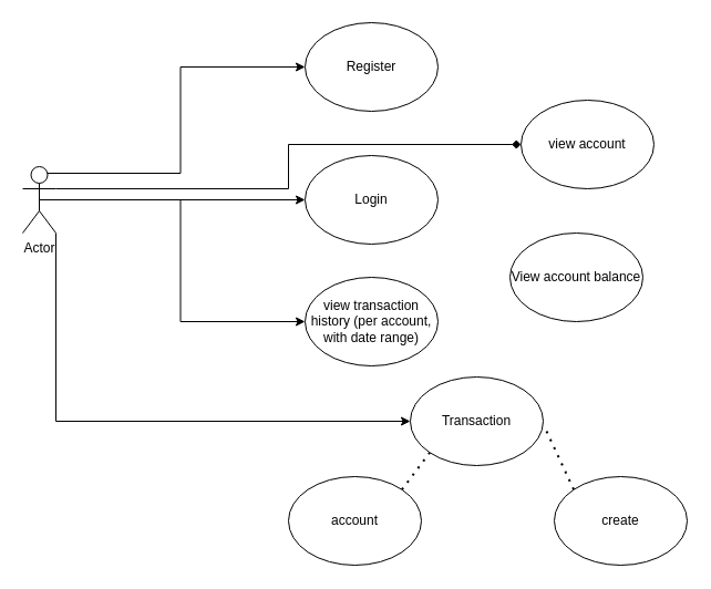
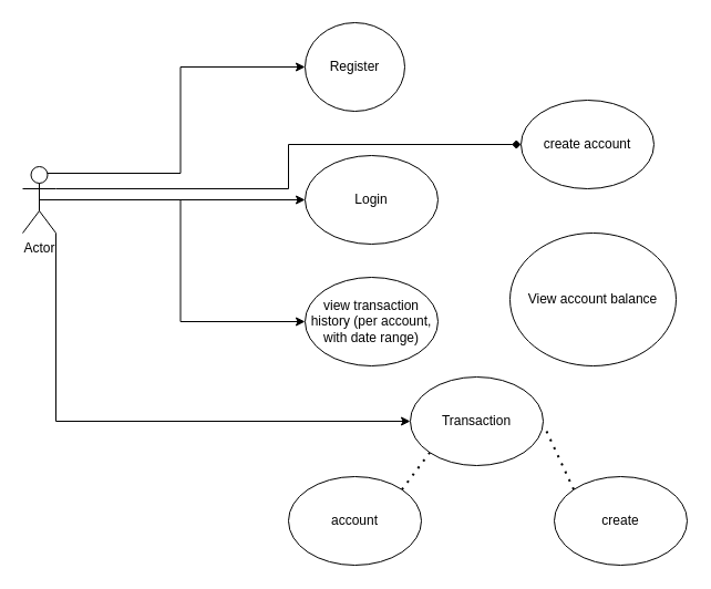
  <mxCell id="0" />
  <mxCell id="1" parent="0" />
  <mxCell id="2" style="edgeStyle=orthogonalEdgeStyle;rounded=0;orthogonalLoop=1;jettySize=auto;html=1;exitX=0.75;exitY=0.1;exitDx=0;exitDy=0;exitPerimeter=0;entryX=0;entryY=0.5;entryDx=0;entryDy=0;" edge="1" parent="1" source="7" target="8"><mxGeometry relative="1" as="geometry" /></mxCell>
  <mxCell id="3" style="edgeStyle=orthogonalEdgeStyle;rounded=0;orthogonalLoop=1;jettySize=auto;html=1;exitX=1;exitY=0.333;exitDx=0;exitDy=0;exitPerimeter=0;endArrow=diamond;" edge="1" parent="1" source="7" target="10"><mxGeometry relative="1" as="geometry" /></mxCell>
  <mxCell id="4" style="edgeStyle=orthogonalEdgeStyle;rounded=0;orthogonalLoop=1;jettySize=auto;html=1;exitX=0.5;exitY=0.5;exitDx=0;exitDy=0;exitPerimeter=0;" edge="1" parent="1" source="7" target="9"><mxGeometry relative="1" as="geometry" /></mxCell>
  <mxCell id="5" style="edgeStyle=orthogonalEdgeStyle;rounded=0;orthogonalLoop=1;jettySize=auto;html=1;exitX=0.5;exitY=0.5;exitDx=0;exitDy=0;exitPerimeter=0;entryX=0;entryY=0.5;entryDx=0;entryDy=0;" edge="1" parent="1" source="7" target="11"><mxGeometry relative="1" as="geometry" /></mxCell>
  <mxCell id="6" style="edgeStyle=orthogonalEdgeStyle;rounded=0;orthogonalLoop=1;jettySize=auto;html=1;exitX=1;exitY=1;exitDx=0;exitDy=0;exitPerimeter=0;entryX=0;entryY=0.5;entryDx=0;entryDy=0;" edge="1" parent="1" source="7" target="13"><mxGeometry relative="1" as="geometry" /></mxCell>
  <mxCell id="7" value="Actor" style="shape=umlActor;verticalLabelPosition=bottom;verticalAlign=top;html=1;outlineConnect=0;" vertex="1" parent="1"><mxGeometry x="20" y="150" width="30" height="60" as="geometry" /></mxCell>
- <mxCell id="8" value="Register" style="ellipse;whiteSpace=wrap;html=1;" vertex="1" parent="1"><mxGeometry x="275" y="20" width="120" height="80" as="geometry" /></mxCell>
+ <mxCell id="8" value="Register" style="ellipse;whiteSpace=wrap;html=1;" vertex="1" parent="1"><mxGeometry x="275" y="20" width="90" height="80" as="geometry" /></mxCell>
  <mxCell id="9" value="Login" style="ellipse;whiteSpace=wrap;html=1;" vertex="1" parent="1"><mxGeometry x="275" y="140" width="120" height="80" as="geometry" /></mxCell>
- <mxCell id="10" value="view account" style="ellipse;whiteSpace=wrap;html=1;" vertex="1" parent="1"><mxGeometry x="470" y="90" width="120" height="80" as="geometry" /></mxCell>
+ <mxCell id="10" value="create account" style="ellipse;whiteSpace=wrap;html=1;" vertex="1" parent="1"><mxGeometry x="470" y="90" width="120" height="80" as="geometry" /></mxCell>
  <mxCell id="11" value="view transaction history (per account, with date range)" style="ellipse;whiteSpace=wrap;html=1;" vertex="1" parent="1"><mxGeometry x="275" y="250" width="120" height="80" as="geometry" /></mxCell>
- <mxCell id="12" value="View account balance" style="ellipse;whiteSpace=wrap;html=1;" vertex="1" parent="1"><mxGeometry x="460" y="210" width="120" height="80" as="geometry" /></mxCell>
+ <mxCell id="12" value="View account balance" style="ellipse;whiteSpace=wrap;html=1;" vertex="1" parent="1"><mxGeometry x="460" y="210" width="150" height="120" as="geometry" /></mxCell>
  <mxCell id="13" value="Transaction" style="ellipse;whiteSpace=wrap;html=1;" vertex="1" parent="1"><mxGeometry x="370" y="340" width="120" height="80" as="geometry" /></mxCell>
  <mxCell id="14" value="account" style="ellipse;whiteSpace=wrap;html=1;" vertex="1" parent="1"><mxGeometry x="260" y="430" width="120" height="80" as="geometry" /></mxCell>
  <mxCell id="15" value="create" style="ellipse;whiteSpace=wrap;html=1;" vertex="1" parent="1"><mxGeometry x="500" y="430" width="120" height="80" as="geometry" /></mxCell>
  <mxCell id="16" value="" style="endArrow=none;dashed=1;html=1;dashPattern=1 3;strokeWidth=2;rounded=0;entryX=0;entryY=1;entryDx=0;entryDy=0;exitX=1;exitY=0;exitDx=0;exitDy=0;" edge="1" parent="1" source="14" target="13"><mxGeometry width="50" height="50" relative="1" as="geometry"><mxPoint x="370" y="340" as="sourcePoint" /><mxPoint x="420" y="290" as="targetPoint" /></mxGeometry></mxCell>
  <mxCell id="17" value="" style="endArrow=none;dashed=1;html=1;dashPattern=1 3;strokeWidth=2;rounded=0;exitX=1.025;exitY=0.613;exitDx=0;exitDy=0;exitPerimeter=0;entryX=0;entryY=0;entryDx=0;entryDy=0;" edge="1" parent="1" source="13" target="15"><mxGeometry width="50" height="50" relative="1" as="geometry"><mxPoint x="540" y="400" as="sourcePoint" /><mxPoint x="590" y="350" as="targetPoint" /></mxGeometry></mxCell>
